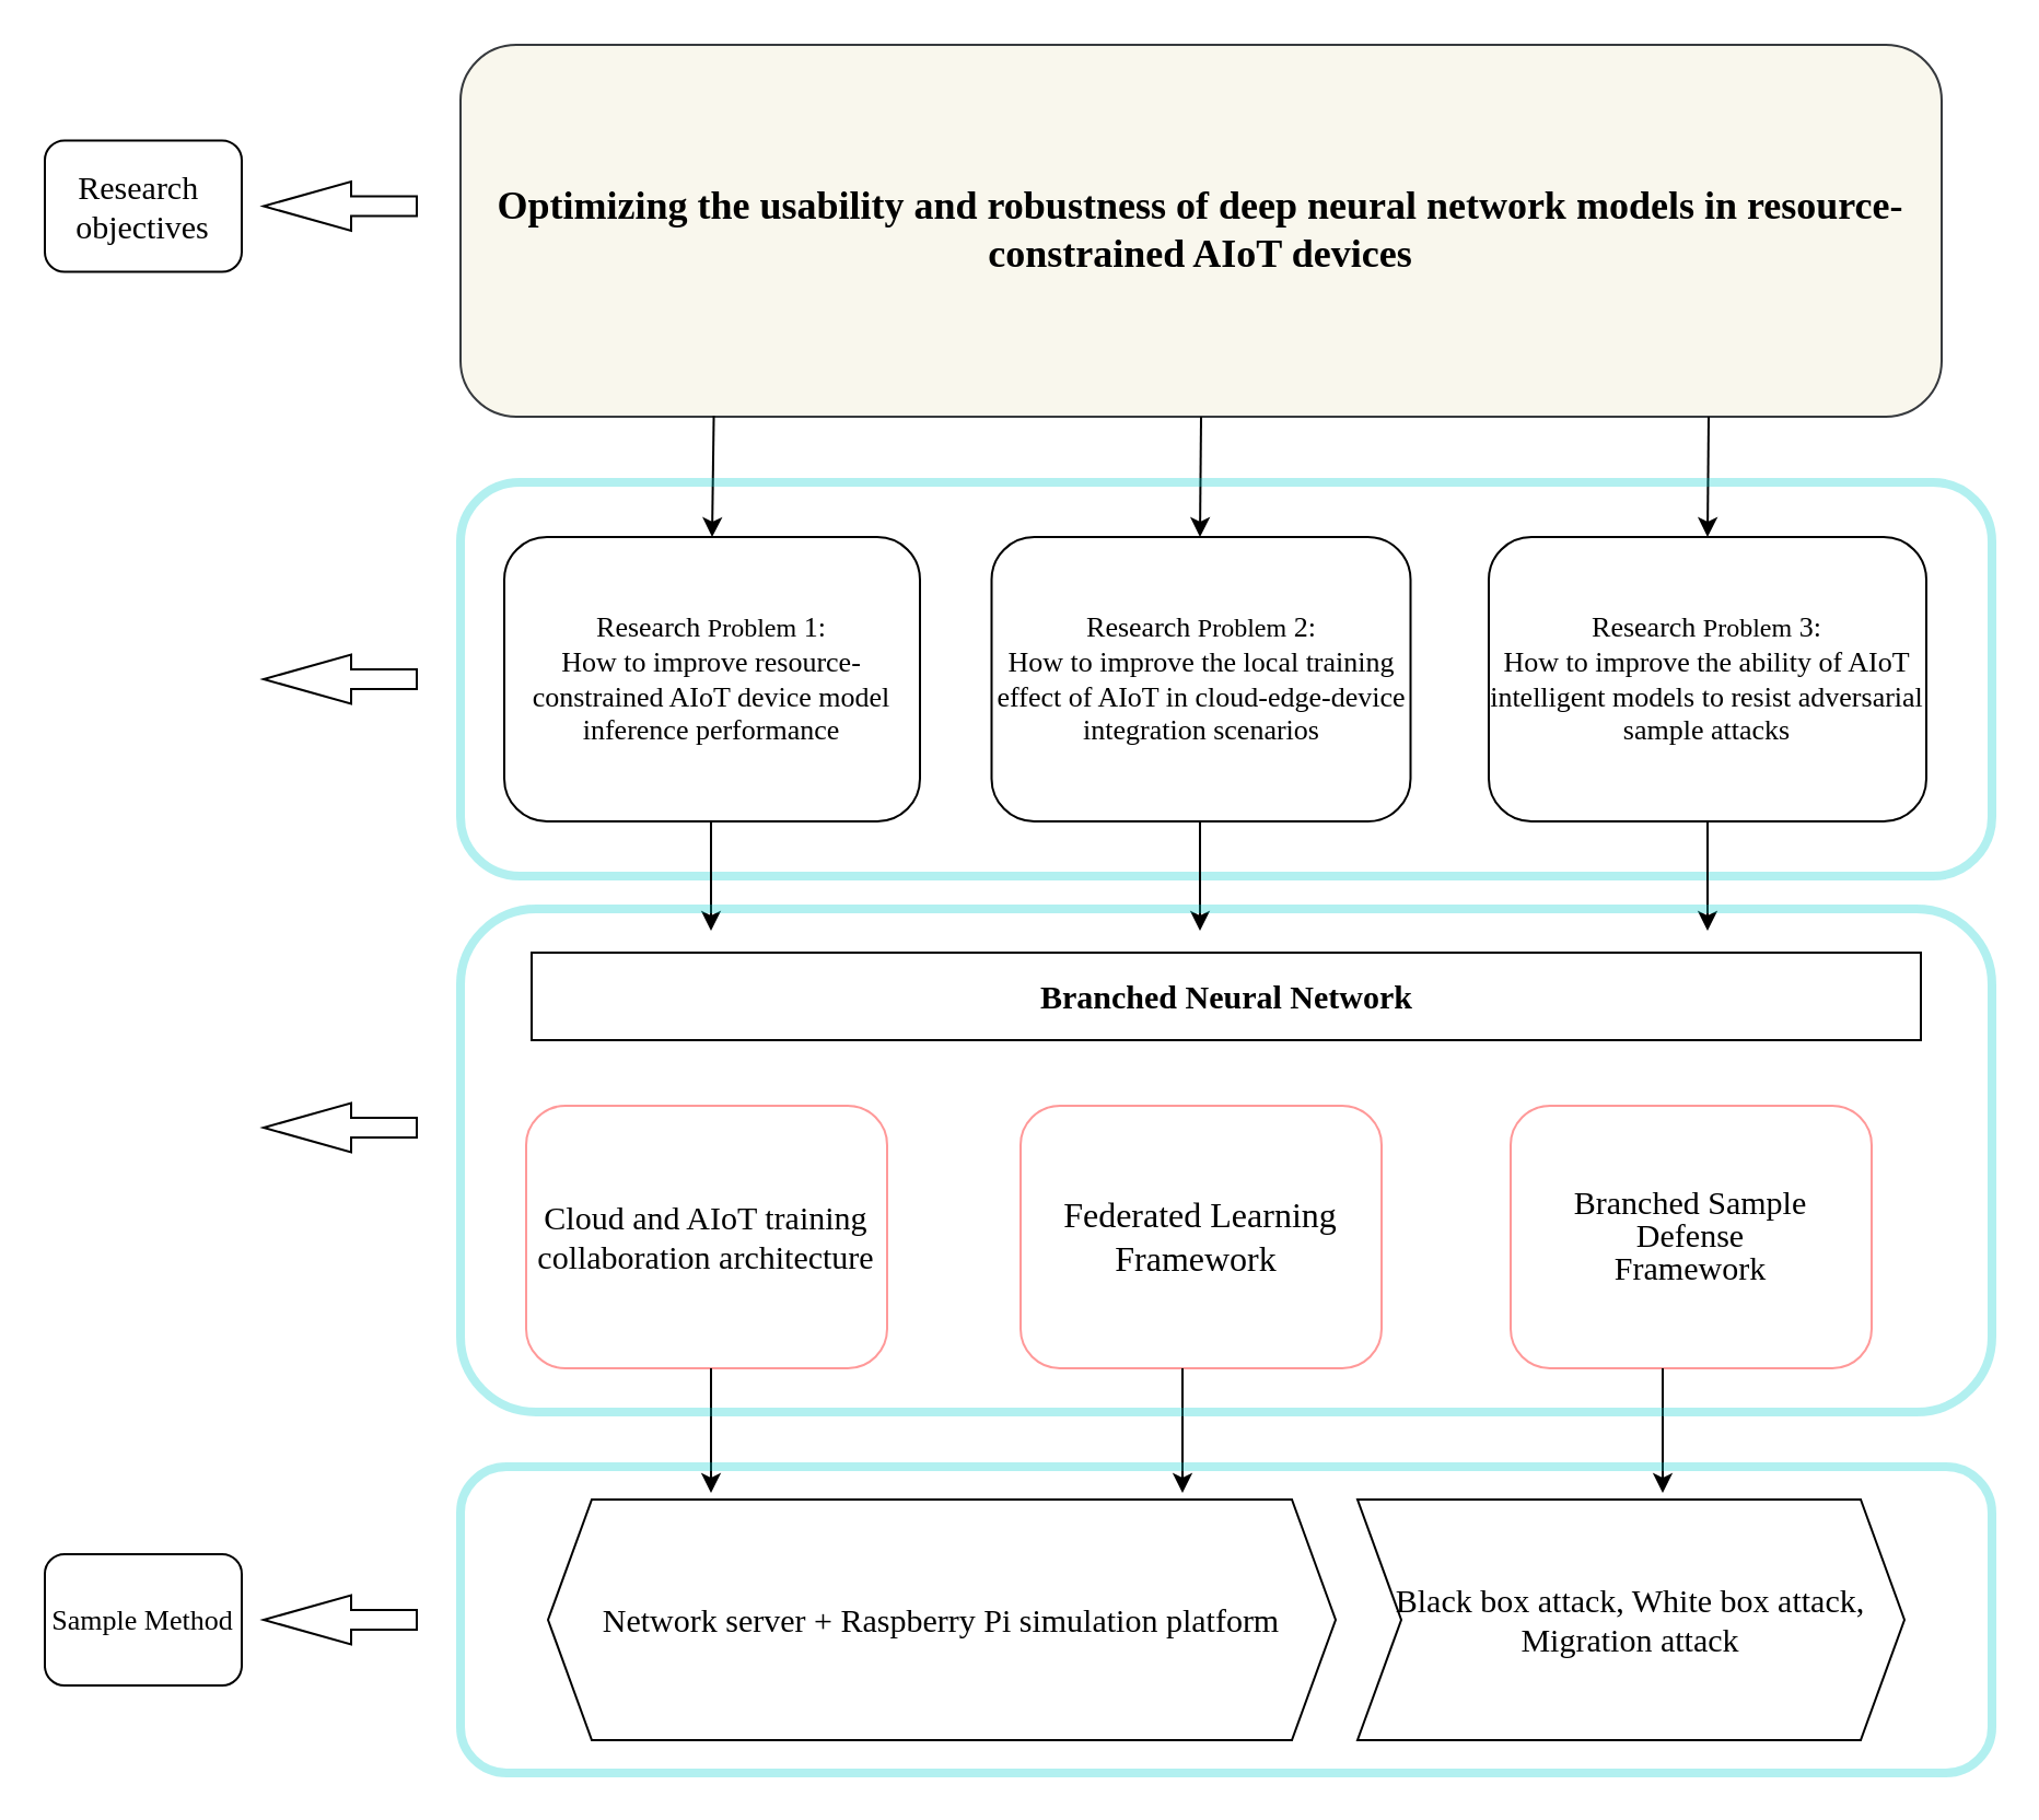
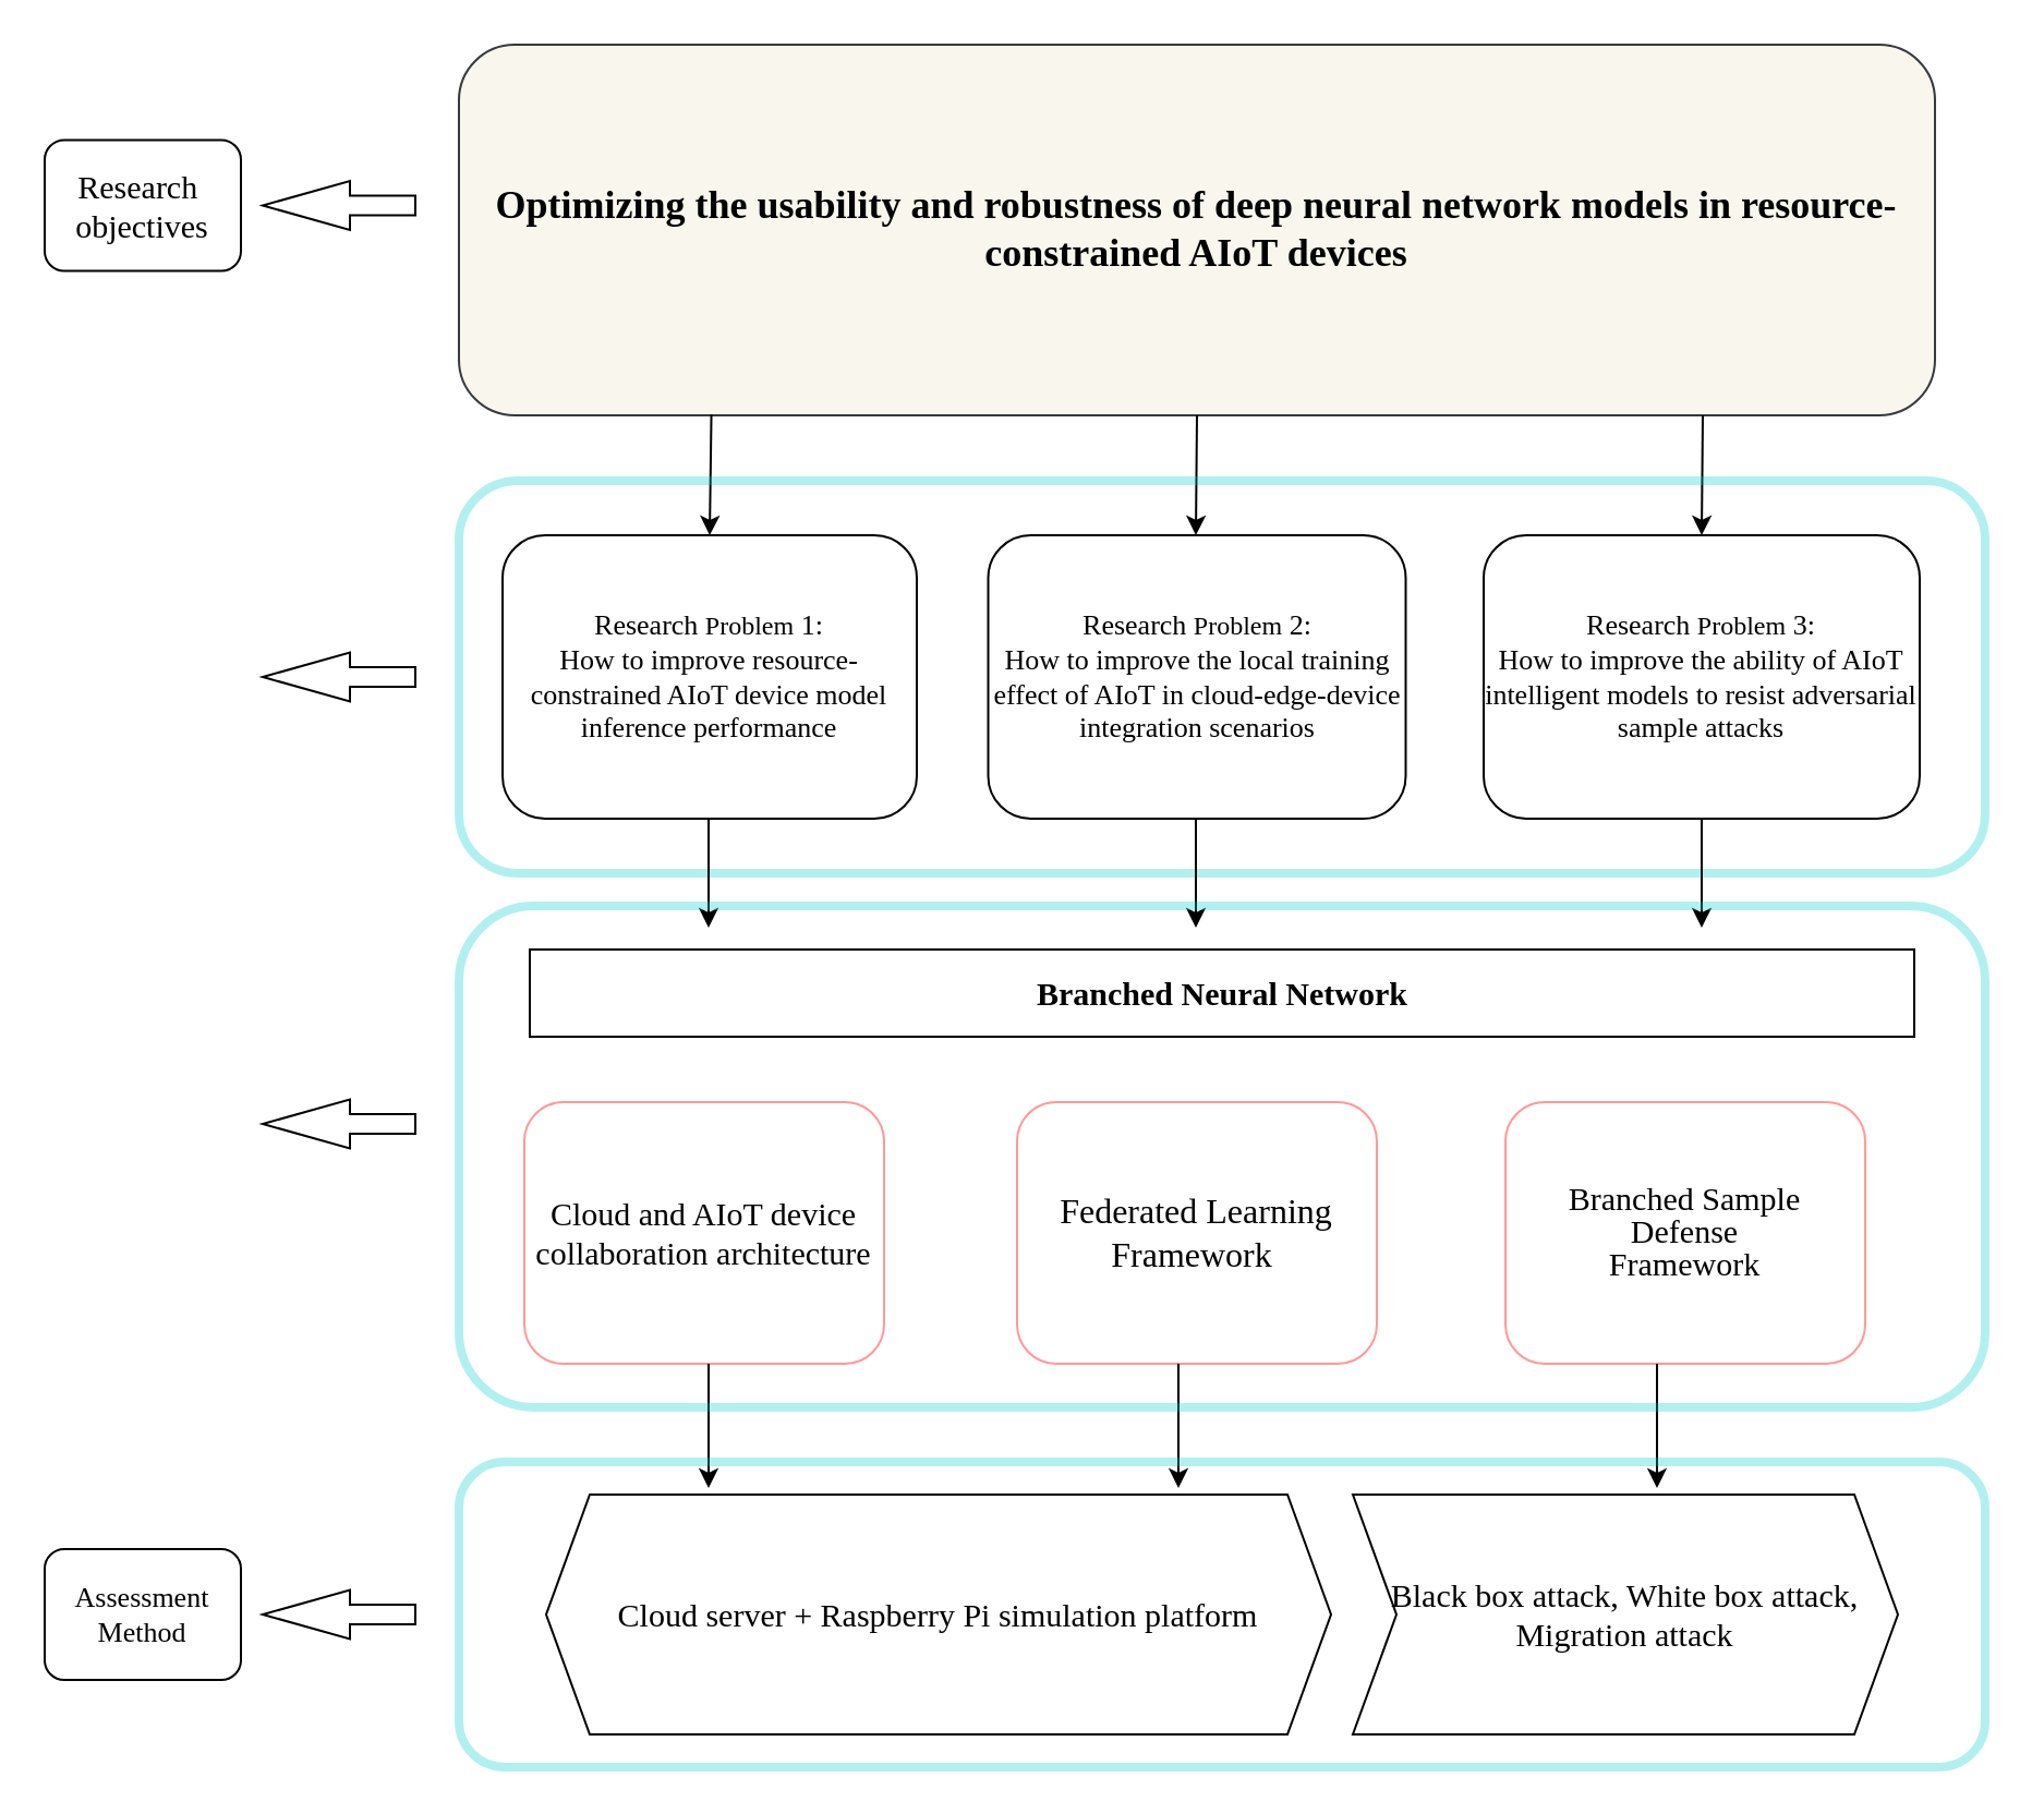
  <mxCell id="0" />
  <mxCell id="1" parent="0" />
  <mxCell id="2" value="&lt;p style=&quot;font-size: 18px;&quot;&gt;&lt;font face=&quot;Comic Sans MS&quot; style=&quot;font-size: 18px;&quot;&gt;Optimizing the usability and robustness of deep neural network models in resource-constrained AIoT devices&lt;/font&gt;&lt;/p&gt;" style="rounded=1;whiteSpace=wrap;html=1;fontStyle=1;labelBackgroundColor=none;fontSize=18;fillColor=#f9f7ed;strokeColor=#36393d;" parent="1" vertex="1"><mxGeometry x="210" y="20" width="677" height="170" as="geometry" /></mxCell>
  <mxCell id="3" value="&lt;div style=&quot;font-size: 13px;&quot;&gt;&lt;font face=&quot;Comic Sans MS&quot;&gt;Research&amp;nbsp;&lt;span style=&quot;font-size: 12px;&quot;&gt;Problem&lt;/span&gt;&amp;nbsp;1:&lt;/font&gt;&lt;/div&gt;&lt;div style=&quot;font-size: 13px;&quot;&gt;&lt;font face=&quot;bQs2HBA9JiszIpq2pG2n&quot;&gt;How to improve resource-constrained AIoT device model inference performance&lt;/font&gt;&lt;/div&gt;" style="rounded=1;whiteSpace=wrap;html=1;fontFamily=Comic Sans MS;fontSize=13;" parent="1" vertex="1"><mxGeometry x="230" y="245" width="190" height="130" as="geometry" /></mxCell>
  <mxCell id="4" value="&lt;div style=&quot;font-size: 13px;&quot;&gt;&lt;font face=&quot;Comic Sans MS&quot;&gt;Research&amp;nbsp;&lt;span style=&quot;font-size: 12px;&quot;&gt;Problem&lt;/span&gt;&amp;nbsp;2:&lt;/font&gt;&lt;/div&gt;&lt;div style=&quot;font-size: 13px;&quot;&gt;&lt;font face=&quot;lc-P7z6Z-aJ5FeURTYUj&quot;&gt;How to improve the local training effect of AIoT in cloud-edge-device integration scenarios&lt;/font&gt;&lt;/div&gt;" style="rounded=1;whiteSpace=wrap;html=1;fontStyle=0;fontFamily=Comic Sans MS;fontSize=13;" parent="1" vertex="1"><mxGeometry x="452.75" y="245" width="191.5" height="130" as="geometry" /></mxCell>
  <mxCell id="5" value="&lt;div style=&quot;font-size: 13px;&quot;&gt;&lt;font face=&quot;Comic Sans MS&quot;&gt;Research&amp;nbsp;&lt;span style=&quot;font-size: 12px;&quot;&gt;Problem&lt;/span&gt;&amp;nbsp;3:&lt;/font&gt;&lt;/div&gt;&lt;div style=&quot;font-size: 13px;&quot;&gt;&lt;font face=&quot;DUXV7XMvXxbuyo4luQu7&quot;&gt;How to improve the ability of AIoT intelligent models to resist adversarial sample attacks&lt;/font&gt;&lt;/div&gt;" style="rounded=1;whiteSpace=wrap;html=1;fontFamily=Comic Sans MS;fontSize=13;" parent="1" vertex="1"><mxGeometry x="680" y="245" width="200" height="130" as="geometry" /></mxCell>
  <mxCell id="6" value="&lt;font style=&quot;font-size: 15px;&quot;&gt;&lt;b&gt;Branched Neural Network&lt;/b&gt;&lt;/font&gt;" style="rounded=0;whiteSpace=wrap;html=1;fontFamily=Comic Sans MS;fontSize=13;" vertex="1" parent="1"><mxGeometry x="242.5" y="435" width="635" height="40" as="geometry" /></mxCell>
- <mxCell id="7" value="&lt;font style=&quot;font-size: 15px;&quot;&gt;Cloud and AIoT training collaboration architecture&lt;/font&gt;" style="rounded=1;whiteSpace=wrap;html=1;fontFamily=Comic Sans MS;fontSize=13;strokeColor=#FF9999;" vertex="1" parent="1"><mxGeometry x="240" y="505" width="165" height="120" as="geometry" /></mxCell>
+ <mxCell id="7" value="&lt;font style=&quot;font-size: 15px;&quot;&gt;Cloud and AIoT device collaboration architecture&lt;/font&gt;" style="rounded=1;whiteSpace=wrap;html=1;fontFamily=Comic Sans MS;fontSize=13;strokeColor=#FF9999;" vertex="1" parent="1"><mxGeometry x="240" y="505" width="165" height="120" as="geometry" /></mxCell>
  <mxCell id="8" value="&lt;font style=&quot;font-size: 16px;&quot;&gt;Federated Learning Framework&amp;nbsp;&lt;/font&gt;" style="rounded=1;whiteSpace=wrap;html=1;fontFamily=Comic Sans MS;fontSize=13;strokeColor=#FF9999;" vertex="1" parent="1"><mxGeometry x="466" y="505" width="165" height="120" as="geometry" /></mxCell>
  <mxCell id="9" value="&lt;p style=&quot;margin: 0cm 16.8pt 0.0pt; line-height: 10.5pt;&quot; align=&quot;center&quot; class=&quot;MsoNormal&quot;&gt;&lt;font style=&quot;font-size: 15px;&quot;&gt;Branched Sample Defense Framework&lt;/font&gt;&lt;br style=&quot;font-size: 13px;&quot;&gt;&lt;/p&gt;" style="rounded=1;whiteSpace=wrap;html=1;fontFamily=Comic Sans MS;fontSize=13;strokeColor=#FF9999;" vertex="1" parent="1"><mxGeometry x="690" y="505" width="165" height="120" as="geometry" /></mxCell>
- <mxCell id="10" value="Network server + Raspberry Pi simulation platform" style="shape=hexagon;perimeter=hexagonPerimeter2;whiteSpace=wrap;html=1;fixedSize=1;fontFamily=Comic Sans MS;fontSize=15;" vertex="1" parent="1"><mxGeometry x="250" y="685" width="360" height="110" as="geometry" /></mxCell>
+ <mxCell id="10" value="Cloud server + Raspberry Pi simulation platform" style="shape=hexagon;perimeter=hexagonPerimeter2;whiteSpace=wrap;html=1;fixedSize=1;fontFamily=Comic Sans MS;fontSize=15;" vertex="1" parent="1"><mxGeometry x="250" y="685" width="360" height="110" as="geometry" /></mxCell>
  <mxCell id="11" value="&lt;font style=&quot;font-size: 15px;&quot;&gt;Black box attack, White box attack, Migration attack&lt;/font&gt;" style="shape=step;perimeter=stepPerimeter;whiteSpace=wrap;html=1;fixedSize=1;fontFamily=Comic Sans MS;fontSize=13;" vertex="1" parent="1"><mxGeometry x="620" y="685" width="250" height="110" as="geometry" /></mxCell>
  <mxCell id="12" value="" style="endArrow=classic;html=1;rounded=0;entryX=0.5;entryY=0;entryDx=0;entryDy=0;exitX=0.171;exitY=0.998;exitDx=0;exitDy=0;exitPerimeter=0;" edge="1" parent="1" source="2" target="3"><mxGeometry width="50" height="50" relative="1" as="geometry"><mxPoint x="510" y="395" as="sourcePoint" /><mxPoint x="560" y="345" as="targetPoint" /></mxGeometry></mxCell>
  <mxCell id="13" value="" style="endArrow=classic;html=1;rounded=0;exitX=0.5;exitY=1;exitDx=0;exitDy=0;" edge="1" parent="1" source="2"><mxGeometry width="50" height="50" relative="1" as="geometry"><mxPoint x="548" y="195" as="sourcePoint" /><mxPoint x="548" y="245" as="targetPoint" /></mxGeometry></mxCell>
  <mxCell id="14" value="" style="endArrow=classic;html=1;rounded=0;entryX=0.5;entryY=0;entryDx=0;entryDy=0;exitX=0.171;exitY=0.998;exitDx=0;exitDy=0;exitPerimeter=0;" edge="1" parent="1" target="5"><mxGeometry width="50" height="50" relative="1" as="geometry"><mxPoint x="780.5" y="190" as="sourcePoint" /><mxPoint x="779.5" y="245" as="targetPoint" /></mxGeometry></mxCell>
  <mxCell id="15" value="" style="rounded=1;whiteSpace=wrap;html=1;fillColor=none;strokeColor=#00CCCC;glass=0;labelBorderColor=#45FFF9;strokeWidth=4;textShadow=1;gradientColor=default;opacity=30;" vertex="1" parent="1"><mxGeometry x="210" y="220" width="700" height="180" as="geometry" /></mxCell>
  <mxCell id="16" value="" style="endArrow=classic;html=1;rounded=0;exitX=0.171;exitY=0.998;exitDx=0;exitDy=0;exitPerimeter=0;" edge="1" parent="1"><mxGeometry width="50" height="50" relative="1" as="geometry"><mxPoint x="780" y="375" as="sourcePoint" /><mxPoint x="780" y="425" as="targetPoint" /></mxGeometry></mxCell>
  <mxCell id="17" value="" style="endArrow=classic;html=1;rounded=0;exitX=0.171;exitY=0.998;exitDx=0;exitDy=0;exitPerimeter=0;" edge="1" parent="1"><mxGeometry width="50" height="50" relative="1" as="geometry"><mxPoint x="324.5" y="375" as="sourcePoint" /><mxPoint x="324.5" y="425" as="targetPoint" /></mxGeometry></mxCell>
  <mxCell id="18" value="" style="endArrow=classic;html=1;rounded=0;exitX=0.171;exitY=0.998;exitDx=0;exitDy=0;exitPerimeter=0;" edge="1" parent="1"><mxGeometry width="50" height="50" relative="1" as="geometry"><mxPoint x="548" y="375" as="sourcePoint" /><mxPoint x="548" y="425" as="targetPoint" /></mxGeometry></mxCell>
  <mxCell id="19" value="" style="endArrow=classic;html=1;rounded=0;exitX=0.59;exitY=1.011;exitDx=0;exitDy=0;exitPerimeter=0;entryX=0.21;entryY=-0.018;entryDx=0;entryDy=0;entryPerimeter=0;" edge="1" parent="1"><mxGeometry width="50" height="50" relative="1" as="geometry"><mxPoint x="759.5" y="625" as="sourcePoint" /><mxPoint x="759.5" y="682" as="targetPoint" /></mxGeometry></mxCell>
  <mxCell id="20" value="" style="endArrow=classic;html=1;rounded=0;exitX=0.59;exitY=1.011;exitDx=0;exitDy=0;exitPerimeter=0;entryX=0.21;entryY=-0.018;entryDx=0;entryDy=0;entryPerimeter=0;" edge="1" parent="1"><mxGeometry width="50" height="50" relative="1" as="geometry"><mxPoint x="540" y="625" as="sourcePoint" /><mxPoint x="540" y="682" as="targetPoint" /></mxGeometry></mxCell>
  <mxCell id="21" value="" style="endArrow=classic;html=1;rounded=0;exitX=0.59;exitY=1.011;exitDx=0;exitDy=0;exitPerimeter=0;entryX=0.21;entryY=-0.018;entryDx=0;entryDy=0;entryPerimeter=0;" edge="1" parent="1"><mxGeometry width="50" height="50" relative="1" as="geometry"><mxPoint x="324.5" y="625" as="sourcePoint" /><mxPoint x="324.5" y="682" as="targetPoint" /></mxGeometry></mxCell>
  <mxCell id="22" value="" style="rounded=1;whiteSpace=wrap;html=1;opacity=30;fillColor=none;strokeColor=#00CCCC;glass=0;labelBorderColor=#99FFFF;strokeWidth=4;textShadow=0;" vertex="1" parent="1"><mxGeometry x="210" y="670" width="700" height="140" as="geometry" /></mxCell>
  <mxCell id="23" value="" style="rounded=1;whiteSpace=wrap;html=1;opacity=30;fillColor=none;strokeColor=#00CCCC;glass=0;labelBorderColor=#99FFFF;strokeWidth=4;textShadow=0;" vertex="1" parent="1"><mxGeometry x="210" y="415" width="700" height="230" as="geometry" /></mxCell>
  <mxCell id="24" value="" style="html=1;shadow=0;dashed=0;align=center;verticalAlign=middle;shape=mxgraph.arrows2.arrow;dy=0.6;dx=40;flipH=1;notch=0;" vertex="1" parent="1"><mxGeometry x="120" y="82.5" width="70" height="22.5" as="geometry" /></mxCell>
  <mxCell id="25" value="&lt;font face=&quot;Comic Sans MS&quot; style=&quot;font-size: 15px;&quot;&gt;Research&amp;nbsp;&lt;/font&gt;&lt;div style=&quot;font-size: 15px;&quot;&gt;&lt;font face=&quot;vVg4drZ5lM5xH7V21xbt&quot; style=&quot;font-size: 15px;&quot;&gt;objectives&lt;/font&gt;&lt;/div&gt;" style="rounded=1;whiteSpace=wrap;html=1;" vertex="1" parent="1"><mxGeometry x="20" y="63.75" width="90" height="60" as="geometry" /></mxCell>
  <mxCell id="26" value="" style="html=1;shadow=0;dashed=0;align=center;verticalAlign=middle;shape=mxgraph.arrows2.arrow;dy=0.6;dx=40;flipH=1;notch=0;" vertex="1" parent="1"><mxGeometry x="120" y="298.75" width="70" height="22.5" as="geometry" /></mxCell>
  <mxCell id="27" value="" style="html=1;shadow=0;dashed=0;align=center;verticalAlign=middle;shape=mxgraph.arrows2.arrow;dy=0.6;dx=40;flipH=1;notch=0;" vertex="1" parent="1"><mxGeometry x="120" y="503.75" width="70" height="22.5" as="geometry" /></mxCell>
  <mxCell id="28" value="" style="html=1;shadow=0;dashed=0;align=center;verticalAlign=middle;shape=mxgraph.arrows2.arrow;dy=0.6;dx=40;flipH=1;notch=0;" vertex="1" parent="1"><mxGeometry x="120" y="728.75" width="70" height="22.5" as="geometry" /></mxCell>
- <mxCell id="29" value="&lt;font style=&quot;font-size: 13px;&quot; face=&quot;Comic Sans MS&quot;&gt;Sample Method&lt;/font&gt;" style="rounded=1;whiteSpace=wrap;html=1;" vertex="1" parent="1"><mxGeometry x="20" y="710" width="90" height="60" as="geometry" /></mxCell>
+ <mxCell id="29" value="&lt;font style=&quot;font-size: 13px;&quot; face=&quot;Comic Sans MS&quot;&gt;Assessment Method&lt;/font&gt;" style="rounded=1;whiteSpace=wrap;html=1;" vertex="1" parent="1"><mxGeometry x="20" y="710" width="90" height="60" as="geometry" /></mxCell>
